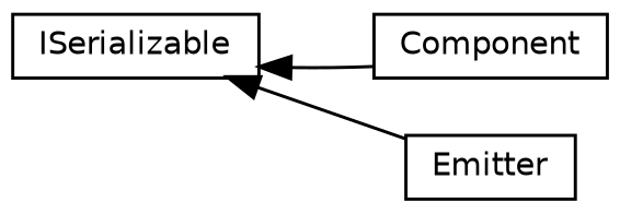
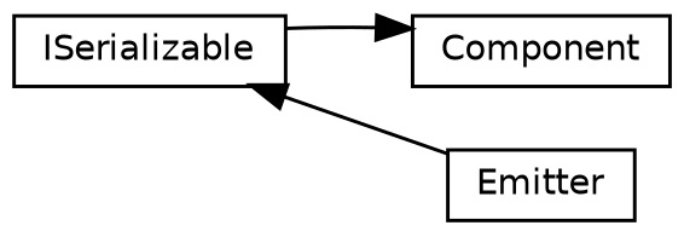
  digraph {
    rankdir=LR
    node [color=black fillcolor=white fontname=Helvetica fontsize=10 shape=record style=filled]
    edge [color=black dir=back fontname=Helvetica fontsize=10 labelfontname=Helvetica labelfontsize=10 style=solid]
    n1 [fontcolor=black height=0.2 label=Emitter width=0.4]
    n2 [height=0.2 label=Component width=0.4]
    n3 [height=0.2 label=ISerializable width=0.4]
    n3 -> n1
-   n3 -> n2
+   n2 -> n3
  }
